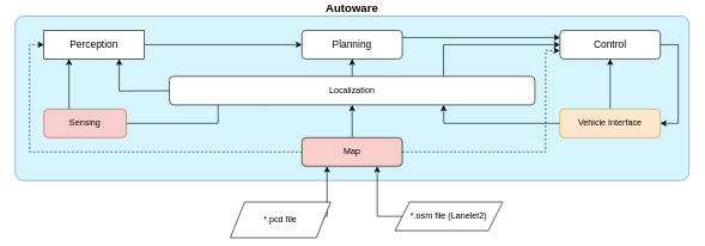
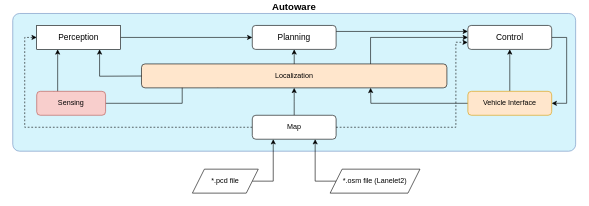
  <mxCell id="0" />
  <mxCell id="1" parent="0" />
  <mxCell id="2" value="&lt;div&gt;Autoware&lt;/div&gt;" style="rounded=1;whiteSpace=wrap;html=1;labelPosition=center;verticalLabelPosition=top;align=center;verticalAlign=bottom;arcSize=5;fontSize=16;fontStyle=1;fillColor=#D6F4FC;strokeColor=#6c8ebf;labelBackgroundColor=none;" parent="1" vertex="1"><mxGeometry x="20" y="20" width="940" height="230" as="geometry" /></mxCell>
  <mxCell id="3" style="edgeStyle=orthogonalEdgeStyle;rounded=0;orthogonalLoop=1;jettySize=auto;html=1;" parent="1" source="4" target="6" edge="1"><mxGeometry relative="1" as="geometry" /></mxCell>
  <mxCell id="4" value="&lt;div&gt;Perception&lt;/div&gt;" style="whiteSpace=wrap;html=1;fontSize=14;arcSize=14;fontStyle=0;rounded=0;" parent="1" vertex="1"><mxGeometry x="60" y="40" width="140" height="40" as="geometry" /></mxCell>
  <mxCell id="5" style="edgeStyle=orthogonalEdgeStyle;rounded=0;orthogonalLoop=1;jettySize=auto;html=1;entryX=0;entryY=0.25;entryDx=0;entryDy=0;exitX=1;exitY=0.25;exitDx=0;exitDy=0;" parent="1" source="6" target="8" edge="1"><mxGeometry relative="1" as="geometry"><mxPoint x="555.04" y="-40.85" as="sourcePoint" /></mxGeometry></mxCell>
  <mxCell id="6" value="&lt;div&gt;Planning&lt;/div&gt;" style="rounded=1;whiteSpace=wrap;html=1;labelPosition=center;verticalLabelPosition=middle;align=center;verticalAlign=middle;arcSize=14;fontSize=14;fontStyle=0;" parent="1" vertex="1"><mxGeometry x="420" y="40" width="140" height="40" as="geometry" /></mxCell>
  <mxCell id="7" style="edgeStyle=orthogonalEdgeStyle;rounded=0;orthogonalLoop=1;jettySize=auto;html=1;entryX=1;entryY=0.5;entryDx=0;entryDy=0;exitX=1;exitY=0.5;exitDx=0;exitDy=0;" parent="1" source="8" target="18" edge="1"><mxGeometry relative="1" as="geometry"><Array as="points"><mxPoint x="945" y="60" /><mxPoint x="945" y="170" /></Array></mxGeometry></mxCell>
  <mxCell id="8" value="&lt;div&gt;Control&lt;/div&gt;" style="rounded=1;whiteSpace=wrap;html=1;labelPosition=center;verticalLabelPosition=middle;align=center;verticalAlign=middle;arcSize=14;fontSize=14;fontStyle=0;" parent="1" vertex="1"><mxGeometry x="780" y="40" width="140" height="40" as="geometry" /></mxCell>
  <mxCell id="9" style="edgeStyle=orthogonalEdgeStyle;rounded=0;orthogonalLoop=1;jettySize=auto;html=1;entryX=0.25;entryY=1;entryDx=0;entryDy=0;" parent="1" source="12" target="22" edge="1"><mxGeometry relative="1" as="geometry"><Array as="points"><mxPoint x="303" y="170" /><mxPoint x="303" y="110" /></Array></mxGeometry></mxCell>
  <mxCell id="10" value="Sensors data" style="edgeLabel;html=1;align=center;verticalAlign=middle;resizable=0;points=[];spacingLeft=3;labelBackgroundColor=none;" parent="9" vertex="1" connectable="0"><mxGeometry x="0.85" relative="1" as="geometry"><mxPoint x="82" y="-11" as="offset" /></mxGeometry></mxCell>
  <mxCell id="11" style="edgeStyle=orthogonalEdgeStyle;rounded=0;orthogonalLoop=1;jettySize=auto;html=1;entryX=0.25;entryY=1;entryDx=0;entryDy=0;exitX=0.25;exitY=0;exitDx=0;exitDy=0;" parent="1" source="12" target="4" edge="1"><mxGeometry relative="1" as="geometry"><Array as="points"><mxPoint x="95" y="160" /></Array></mxGeometry></mxCell>
  <mxCell id="12" value="Sensing" style="rounded=1;whiteSpace=wrap;html=1;fillColor=#f8cecc;strokeColor=#b85450;" parent="1" vertex="1"><mxGeometry x="60" y="150" width="115" height="40" as="geometry" /></mxCell>
  <mxCell id="13" style="edgeStyle=orthogonalEdgeStyle;rounded=0;orthogonalLoop=1;jettySize=auto;html=1;entryX=0;entryY=0.5;entryDx=0;entryDy=0;dashed=1;exitX=0;exitY=0.5;exitDx=0;exitDy=0;" parent="1" source="15" target="4" edge="1"><mxGeometry relative="1" as="geometry"><mxPoint x="310" y="180" as="sourcePoint" /><Array as="points"><mxPoint x="40" y="210" /><mxPoint x="40" y="60" /></Array></mxGeometry></mxCell>
  <mxCell id="14" value="" style="edgeStyle=orthogonalEdgeStyle;rounded=0;orthogonalLoop=1;jettySize=auto;html=1;" parent="1" source="15" edge="1"><mxGeometry relative="1" as="geometry"><mxPoint x="490" y="144.24" as="targetPoint" /></mxGeometry></mxCell>
- <mxCell id="15" value="Map" style="rounded=1;whiteSpace=wrap;html=1;fillColor=#f8cecc;" parent="1" vertex="1"><mxGeometry x="420" y="190" width="140" height="40" as="geometry" /></mxCell>
+ <mxCell id="15" value="Map" style="rounded=1;whiteSpace=wrap;html=1;" parent="1" vertex="1"><mxGeometry x="420" y="190" width="140" height="40" as="geometry" /></mxCell>
  <mxCell id="16" value="" style="edgeStyle=orthogonalEdgeStyle;rounded=0;orthogonalLoop=1;jettySize=auto;html=1;entryX=0.5;entryY=1;entryDx=0;entryDy=0;spacing=-1;spacingBottom=21;spacingLeft=-2;labelBackgroundColor=none;" parent="1" source="18" target="8" edge="1"><mxGeometry x="0.6" y="-25" relative="1" as="geometry"><mxPoint as="offset" /></mxGeometry></mxCell>
  <mxCell id="17" style="edgeStyle=orthogonalEdgeStyle;rounded=0;orthogonalLoop=1;jettySize=auto;html=1;entryX=0.75;entryY=1;entryDx=0;entryDy=0;" parent="1" source="18" edge="1"><mxGeometry relative="1" as="geometry"><mxPoint x="617.54" y="144.24" as="targetPoint" /></mxGeometry></mxCell>
  <mxCell id="18" value="Vehicle Interface" style="rounded=1;whiteSpace=wrap;html=1;fillColor=#ffe6cc;strokeColor=#d79b00;" parent="1" vertex="1"><mxGeometry x="780" y="150" width="140" height="40" as="geometry" /></mxCell>
  <mxCell id="19" value="" style="edgeStyle=orthogonalEdgeStyle;rounded=0;orthogonalLoop=1;jettySize=auto;html=1;entryX=0.5;entryY=1;entryDx=0;entryDy=0;spacingLeft=0;labelBackgroundColor=none;" parent="1" target="6" edge="1"><mxGeometry x="0.333" y="-40" relative="1" as="geometry"><mxPoint x="490.04" y="104.24" as="sourcePoint" /><mxPoint as="offset" /></mxGeometry></mxCell>
  <mxCell id="20" style="edgeStyle=orthogonalEdgeStyle;rounded=0;orthogonalLoop=1;jettySize=auto;html=1;entryX=0.75;entryY=1;entryDx=0;entryDy=0;" parent="1" target="4" edge="1"><mxGeometry relative="1" as="geometry"><mxPoint x="280" y="124.25" as="sourcePoint" /></mxGeometry></mxCell>
  <mxCell id="21" value="" style="edgeStyle=orthogonalEdgeStyle;rounded=0;orthogonalLoop=1;jettySize=auto;html=1;entryX=0;entryY=0.5;entryDx=0;entryDy=0;labelBackgroundColor=none;exitX=0.75;exitY=0;exitDx=0;exitDy=0;" parent="1" target="8" edge="1"><mxGeometry x="0.577" y="10" relative="1" as="geometry"><mxPoint x="617.54" y="104.24" as="sourcePoint" /><Array as="points"><mxPoint x="618.04" y="60" /></Array><mxPoint as="offset" /></mxGeometry></mxCell>
- <mxCell id="22" value="Localization" style="rounded=1;whiteSpace=wrap;html=1;" parent="1" vertex="1"><mxGeometry x="235" y="104.24" width="510" height="40" as="geometry" /></mxCell>
+ <mxCell id="22" value="Localization" style="rounded=1;whiteSpace=wrap;html=1;fillColor=#ffe6cc;" parent="1" vertex="1"><mxGeometry x="235" y="104.24" width="510" height="40" as="geometry" /></mxCell>
  <mxCell id="23" value="" style="endArrow=classic;html=1;rounded=0;exitX=1;exitY=0.5;exitDx=0;exitDy=0;entryX=-0.002;entryY=0.709;entryDx=0;entryDy=0;entryPerimeter=0;dashed=1;" parent="1" source="15" target="8" edge="1"><mxGeometry width="50" height="50" relative="1" as="geometry"><mxPoint x="705.04" y="260" as="sourcePoint" /><mxPoint x="905.04" y="20" as="targetPoint" /><Array as="points"><mxPoint x="760" y="210" /><mxPoint x="760" y="140" /><mxPoint x="760" y="68" /></Array></mxGeometry></mxCell>
  <mxCell id="24" style="edgeStyle=orthogonalEdgeStyle;rounded=0;orthogonalLoop=1;jettySize=auto;html=1;entryX=0.25;entryY=1;entryDx=0;entryDy=0;exitX=1;exitY=0.5;exitDx=0;exitDy=0;" parent="1" source="25" target="15" edge="1"><mxGeometry relative="1" as="geometry"><Array as="points"><mxPoint x="455" y="300" /></Array></mxGeometry></mxCell>
- <mxCell id="25" value="*.pcd file" style="shape=parallelogram;perimeter=parallelogramPerimeter;whiteSpace=wrap;html=1;fixedSize=1;" parent="1" vertex="1"><mxGeometry x="320" y="280" width="140" height="50" as="geometry" /></mxCell>
+ <mxCell id="25" value="*.pcd file" style="shape=parallelogram;perimeter=parallelogramPerimeter;whiteSpace=wrap;html=1;fixedSize=1;" parent="1" vertex="1"><mxGeometry x="320" y="280" width="110" height="40" as="geometry" /></mxCell>
  <mxCell id="26" style="edgeStyle=orthogonalEdgeStyle;rounded=0;orthogonalLoop=1;jettySize=auto;html=1;entryX=0.75;entryY=1;entryDx=0;entryDy=0;exitX=0;exitY=0.5;exitDx=0;exitDy=0;" parent="1" source="27" target="15" edge="1"><mxGeometry relative="1" as="geometry"><Array as="points"><mxPoint x="525" y="300" /></Array></mxGeometry></mxCell>
  <mxCell id="27" value="*.osm file (Lanelet2)" style="shape=parallelogram;perimeter=parallelogramPerimeter;whiteSpace=wrap;html=1;fixedSize=1;" parent="1" vertex="1"><mxGeometry x="550" y="280" width="150" height="40" as="geometry" /></mxCell>
